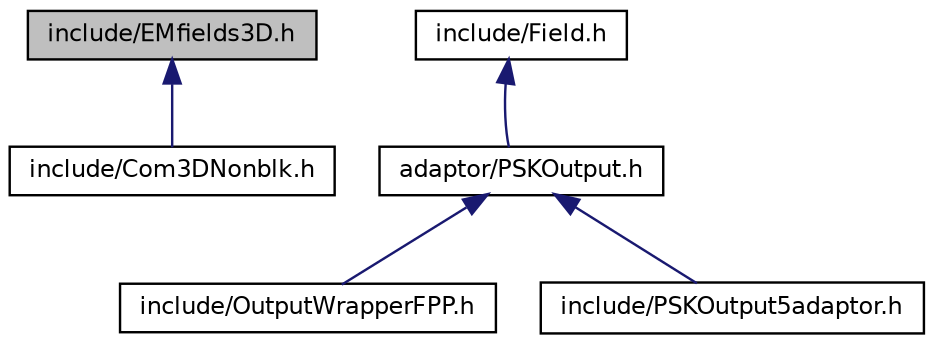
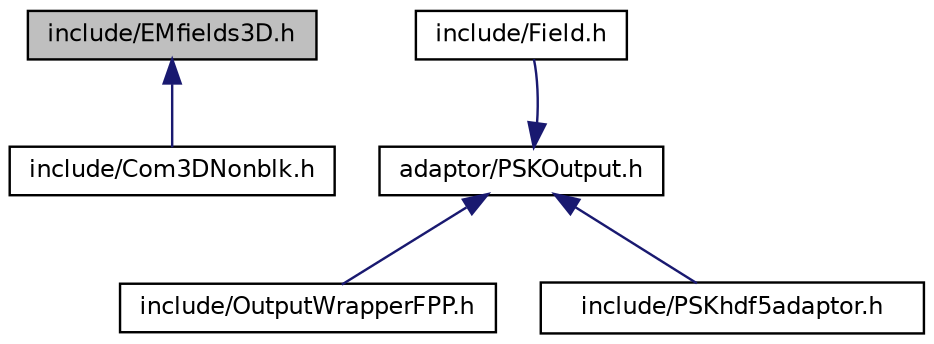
  digraph {
    node [color=black fillcolor=white fontname=Helvetica fontsize=10 shape=record style=filled]
    edge [color=midnightblue dir=back fontname=Helvetica fontsize=10 labelfontname=Helvetica labelfontsize=10 style=solid]
    n1 [fillcolor=grey75 fontcolor=black height=0.2 label="include/EMfields3D.h" width=0.4]
    n2 [height=0.2 label="include/Com3DNonblk.h" width=0.4]
    n3 [height=0.2 label="include/Field.h" width=0.4]
    n4 [height=0.2 label="adaptor/PSKOutput.h" width=0.4]
    n5 [height=0.2 label="include/OutputWrapperFPP.h" width=0.4]
-   n6 [height=0.2 label="include/PSKOutput5adaptor.h" width=0.4]
+   n6 [height=0.2 label="include/PSKhdf5adaptor.h" width=0.4]
    n1 -> n2
-   n3 -> n4
+   n4 -> n3
    n4 -> n5
    n4 -> n6
  }
